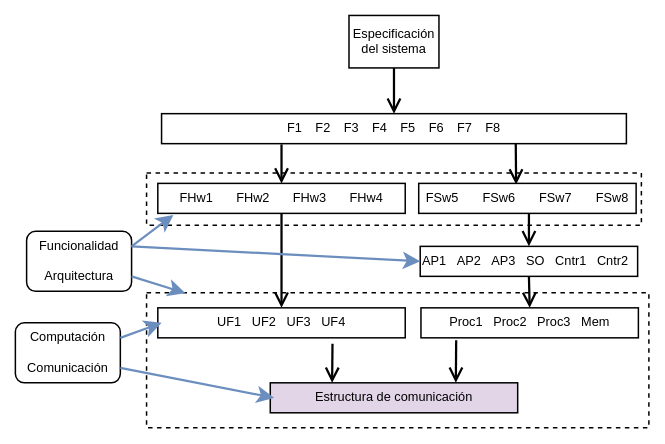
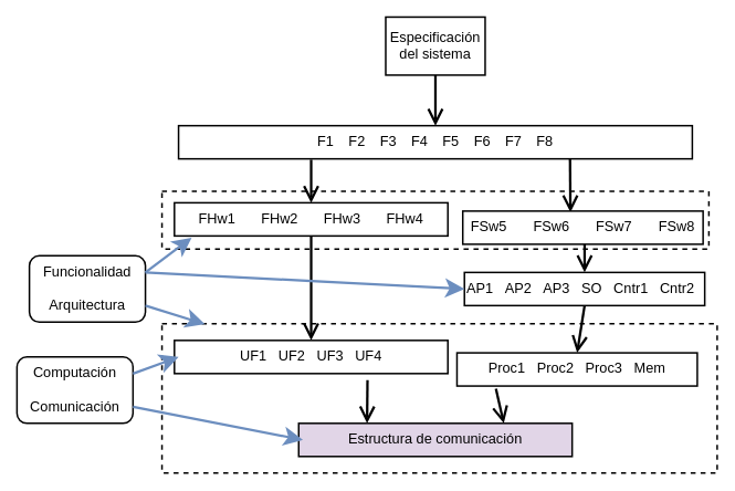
  <mxCell id="0" />
  <mxCell id="1" parent="0" />
  <mxCell id="2" value="" style="rounded=0;whiteSpace=wrap;html=1;dashed=1;labelBackgroundColor=none;hachureGap=4;pointerEvents=0;fontSize=17;fontColor=#000000;strokeWidth=2;align=center;" vertex="1" parent="1"><mxGeometry x="195" y="390" width="670" height="180" as="geometry" /></mxCell>
  <mxCell id="3" value="" style="rounded=0;whiteSpace=wrap;html=1;labelBackgroundColor=none;hachureGap=4;pointerEvents=0;fontSize=17;fontColor=#000000;strokeWidth=2;align=center;dashed=1;" vertex="1" parent="1"><mxGeometry x="195" y="230" width="660" height="70" as="geometry" /></mxCell>
  <mxCell id="4" style="edgeStyle=none;curved=1;rounded=0;orthogonalLoop=1;jettySize=auto;html=1;entryX=0.5;entryY=0;entryDx=0;entryDy=0;fontSize=17;fontColor=#000000;endArrow=open;startSize=14;endSize=14;sourcePerimeterSpacing=8;targetPerimeterSpacing=8;strokeWidth=3;exitX=0.5;exitY=1;exitDx=0;exitDy=0;" edge="1" parent="1" source="5" target="8"><mxGeometry relative="1" as="geometry" /></mxCell>
  <mxCell id="5" value="Especificación del sistema" style="rounded=0;whiteSpace=wrap;html=1;labelBackgroundColor=none;hachureGap=4;pointerEvents=0;fontSize=17;fontColor=#000000;strokeWidth=2;align=center;" vertex="1" parent="1"><mxGeometry x="465" y="20" width="120" height="70" as="geometry" /></mxCell>
  <mxCell id="6" style="edgeStyle=none;curved=1;rounded=0;orthogonalLoop=1;jettySize=auto;html=1;entryX=0.448;entryY=0.039;entryDx=0;entryDy=0;fontSize=17;fontColor=#000000;endArrow=open;startSize=14;endSize=14;sourcePerimeterSpacing=8;targetPerimeterSpacing=8;strokeWidth=3;exitX=0.762;exitY=1;exitDx=0;exitDy=0;exitPerimeter=0;entryPerimeter=0;" edge="1" parent="1" source="8" target="12"><mxGeometry relative="1" as="geometry"><mxPoint x="688" y="208" as="sourcePoint" /></mxGeometry></mxCell>
  <mxCell id="7" style="edgeStyle=none;curved=1;rounded=0;orthogonalLoop=1;jettySize=auto;html=1;entryX=0.5;entryY=0;entryDx=0;entryDy=0;fontSize=17;fontColor=#000000;endArrow=open;startSize=14;endSize=14;sourcePerimeterSpacing=8;targetPerimeterSpacing=8;strokeWidth=3;" edge="1" parent="1" target="10"><mxGeometry relative="1" as="geometry"><mxPoint x="375" y="192" as="sourcePoint" /></mxGeometry></mxCell>
  <mxCell id="8" value="F1&lt;span style=&quot;white-space: pre&quot;&gt;&#09;&lt;/span&gt;F2&lt;span style=&quot;white-space: pre&quot;&gt;&#09;&lt;/span&gt;F3&lt;span style=&quot;white-space: pre&quot;&gt;&#09;&lt;/span&gt;F4&lt;span style=&quot;white-space: pre&quot;&gt;&#09;&lt;/span&gt;F5&lt;span style=&quot;white-space: pre&quot;&gt;&#09;&lt;/span&gt;F6&lt;span style=&quot;white-space: pre&quot;&gt;&#09;&lt;/span&gt;F7&lt;span style=&quot;white-space: pre&quot;&gt;&#09;&lt;/span&gt;F8" style="whiteSpace=wrap;html=1;rounded=0;fontSize=17;strokeWidth=2;hachureGap=4;" vertex="1" parent="1"><mxGeometry x="215" y="151" width="620" height="40" as="geometry" /></mxCell>
  <mxCell id="9" style="edgeStyle=none;curved=1;rounded=0;orthogonalLoop=1;jettySize=auto;html=1;entryX=0.5;entryY=0;entryDx=0;entryDy=0;fontSize=17;fontColor=#000000;endArrow=open;startSize=14;endSize=14;sourcePerimeterSpacing=8;targetPerimeterSpacing=8;strokeWidth=3;exitX=0.5;exitY=1;exitDx=0;exitDy=0;" edge="1" parent="1" source="10" target="18"><mxGeometry relative="1" as="geometry" /></mxCell>
  <mxCell id="10" value="FHw1&lt;span style=&quot;white-space: pre&quot;&gt;&#09;&lt;/span&gt;FHw2&lt;span style=&quot;white-space: pre&quot;&gt;&#09;&lt;/span&gt;FHw3&lt;span style=&quot;white-space: pre&quot;&gt;&#09;&lt;/span&gt;FHw4" style="rounded=0;whiteSpace=wrap;html=1;labelBackgroundColor=none;hachureGap=4;pointerEvents=0;fontSize=17;fontColor=#000000;strokeWidth=2;align=center;" vertex="1" parent="1"><mxGeometry x="210" y="244" width="330" height="40" as="geometry" /></mxCell>
  <mxCell id="11" value="" style="edgeStyle=none;curved=1;rounded=0;orthogonalLoop=1;jettySize=auto;html=1;fontSize=17;fontColor=#000000;endArrow=open;startSize=14;endSize=14;sourcePerimeterSpacing=8;targetPerimeterSpacing=8;strokeWidth=3;exitX=0.507;exitY=1;exitDx=0;exitDy=0;entryX=0.5;entryY=0;entryDx=0;entryDy=0;exitPerimeter=0;" edge="1" parent="1" source="12" target="14"><mxGeometry relative="1" as="geometry"><mxPoint x="770" y="340" as="targetPoint" /></mxGeometry></mxCell>
- <mxCell id="12" value="FSw5&lt;span style=&quot;white-space: pre&quot;&gt;&#09;&lt;/span&gt;FSw6&lt;span style=&quot;white-space: pre&quot;&gt;&#09;&lt;/span&gt;FSw7&lt;span style=&quot;white-space: pre&quot;&gt;&#09;&lt;/span&gt;FSw8" style="rounded=0;whiteSpace=wrap;html=1;labelBackgroundColor=none;hachureGap=4;pointerEvents=0;fontSize=17;fontColor=#000000;strokeWidth=2;align=center;" vertex="1" parent="1"><mxGeometry x="558" y="244" width="290" height="40" as="geometry" /></mxCell>
+ <mxCell id="12" value="FSw5&lt;span style=&quot;white-space: pre&quot;&gt;&#09;&lt;/span&gt;FSw6&lt;span style=&quot;white-space: pre&quot;&gt;&#09;&lt;/span&gt;FSw7&lt;span style=&quot;white-space: pre&quot;&gt;&#09;&lt;/span&gt;FSw8" style="rounded=0;whiteSpace=wrap;html=1;labelBackgroundColor=none;hachureGap=4;pointerEvents=0;fontSize=17;fontColor=#000000;strokeWidth=2;align=center;" vertex="1" parent="1"><mxGeometry x="558" y="254" width="290" height="40" as="geometry" /></mxCell>
  <mxCell id="13" style="edgeStyle=none;curved=1;rounded=0;orthogonalLoop=1;jettySize=auto;html=1;entryX=0.5;entryY=0;entryDx=0;entryDy=0;fontSize=17;fontColor=#000000;endArrow=open;startSize=14;endSize=14;sourcePerimeterSpacing=8;targetPerimeterSpacing=8;strokeWidth=3;exitX=0.5;exitY=1;exitDx=0;exitDy=0;" edge="1" parent="1" source="14" target="16"><mxGeometry relative="1" as="geometry" /></mxCell>
  <mxCell id="14" value="AP1&amp;nbsp; &amp;nbsp;AP2&amp;nbsp; &amp;nbsp;AP3&amp;nbsp; &amp;nbsp;SO&amp;nbsp; &amp;nbsp;Cntr1&amp;nbsp; &amp;nbsp;Cntr2&amp;nbsp;&amp;nbsp;" style="rounded=0;whiteSpace=wrap;html=1;labelBackgroundColor=none;hachureGap=4;pointerEvents=0;fontSize=17;fontColor=#000000;strokeWidth=2;align=center;" vertex="1" parent="1"><mxGeometry x="560" y="328" width="290" height="40" as="geometry" /></mxCell>
  <mxCell id="15" style="edgeStyle=none;curved=1;rounded=0;orthogonalLoop=1;jettySize=auto;html=1;entryX=0.75;entryY=0;entryDx=0;entryDy=0;fontSize=17;fontColor=#000000;endArrow=open;startSize=14;endSize=14;sourcePerimeterSpacing=8;targetPerimeterSpacing=8;strokeWidth=3;exitX=0.162;exitY=1.079;exitDx=0;exitDy=0;exitPerimeter=0;" edge="1" parent="1" source="16" target="19"><mxGeometry relative="1" as="geometry" /></mxCell>
- <mxCell id="16" value="Proc1&amp;nbsp; &amp;nbsp;Proc2&amp;nbsp; &amp;nbsp;Proc3&amp;nbsp; &amp;nbsp;Mem" style="rounded=0;whiteSpace=wrap;html=1;labelBackgroundColor=none;hachureGap=4;pointerEvents=0;fontSize=17;fontColor=#000000;strokeWidth=2;align=center;" vertex="1" parent="1"><mxGeometry x="561" y="410" width="290" height="40" as="geometry" /></mxCell>
+ <mxCell id="16" value="Proc1&amp;nbsp; &amp;nbsp;Proc2&amp;nbsp; &amp;nbsp;Proc3&amp;nbsp; &amp;nbsp;Mem" style="rounded=0;whiteSpace=wrap;html=1;labelBackgroundColor=none;hachureGap=4;pointerEvents=0;fontSize=17;fontColor=#000000;strokeWidth=2;align=center;" vertex="1" parent="1"><mxGeometry x="551" y="425" width="290" height="40" as="geometry" /></mxCell>
  <mxCell id="17" style="edgeStyle=none;curved=1;rounded=0;orthogonalLoop=1;jettySize=auto;html=1;entryX=0.25;entryY=0;entryDx=0;entryDy=0;fontSize=17;fontColor=#000000;endArrow=open;startSize=14;endSize=14;sourcePerimeterSpacing=8;targetPerimeterSpacing=8;strokeWidth=3;" edge="1" parent="1" target="19"><mxGeometry relative="1" as="geometry"><mxPoint x="443" y="458" as="sourcePoint" /></mxGeometry></mxCell>
  <mxCell id="18" value="UF1&amp;nbsp; &amp;nbsp;UF2&amp;nbsp; &amp;nbsp;UF3&amp;nbsp; &amp;nbsp;UF4" style="rounded=0;whiteSpace=wrap;html=1;labelBackgroundColor=none;hachureGap=4;pointerEvents=0;fontSize=17;fontColor=#000000;strokeWidth=2;align=center;" vertex="1" parent="1"><mxGeometry x="210" y="410" width="330" height="40" as="geometry" /></mxCell>
  <mxCell id="19" value="Estructura de comunicación" style="rounded=0;whiteSpace=wrap;html=1;labelBackgroundColor=none;hachureGap=4;pointerEvents=0;fontSize=17;fontColor=#000000;strokeWidth=2;align=center;fillColor=#e1d5e7;" vertex="1" parent="1"><mxGeometry x="360" y="510" width="330" height="40" as="geometry" /></mxCell>
  <mxCell id="20" value="Funcionalidad&lt;br&gt;&lt;br&gt;Arquitectura" style="rounded=1;whiteSpace=wrap;html=1;labelBackgroundColor=none;hachureGap=4;pointerEvents=0;fontSize=17;fontColor=#000000;strokeWidth=2;align=center;" vertex="1" parent="1"><mxGeometry x="35" y="308" width="140" height="80" as="geometry" /></mxCell>
  <mxCell id="21" value="Computación&lt;br&gt;&lt;br&gt;Comunicación" style="rounded=1;whiteSpace=wrap;html=1;labelBackgroundColor=none;hachureGap=4;pointerEvents=0;fontSize=17;fontColor=#000000;strokeWidth=2;align=center;" vertex="1" parent="1"><mxGeometry x="20" y="430" width="140" height="80" as="geometry" /></mxCell>
  <mxCell id="22" value="" style="endArrow=classic;html=1;fontSize=17;fontColor=#000000;startSize=14;endSize=14;sourcePerimeterSpacing=8;targetPerimeterSpacing=8;strokeWidth=3;exitX=1;exitY=0.25;exitDx=0;exitDy=0;entryX=0.063;entryY=1.05;entryDx=0;entryDy=0;entryPerimeter=0;fillColor=#dae8fc;strokeColor=#6c8ebf;" edge="1" parent="1" source="20" target="10"><mxGeometry width="50" height="50" relative="1" as="geometry"><mxPoint x="495" y="370" as="sourcePoint" /><mxPoint x="545" y="320" as="targetPoint" /></mxGeometry></mxCell>
  <mxCell id="23" value="" style="endArrow=classic;html=1;fontSize=17;fontColor=#000000;startSize=14;endSize=14;sourcePerimeterSpacing=8;targetPerimeterSpacing=8;strokeWidth=3;entryX=0;entryY=0.5;entryDx=0;entryDy=0;exitX=1;exitY=0.25;exitDx=0;exitDy=0;fillColor=#dae8fc;strokeColor=#6c8ebf;" edge="1" parent="1" source="20" target="14"><mxGeometry width="50" height="50" relative="1" as="geometry"><mxPoint x="495" y="370" as="sourcePoint" /><mxPoint x="545" y="320" as="targetPoint" /></mxGeometry></mxCell>
  <mxCell id="24" value="" style="endArrow=classic;html=1;fontSize=17;fontColor=#000000;startSize=14;endSize=14;sourcePerimeterSpacing=8;targetPerimeterSpacing=8;strokeWidth=3;exitX=1;exitY=0.75;exitDx=0;exitDy=0;entryX=0.077;entryY=0.002;entryDx=0;entryDy=0;entryPerimeter=0;fillColor=#dae8fc;strokeColor=#6c8ebf;" edge="1" parent="1" source="20" target="2"><mxGeometry width="50" height="50" relative="1" as="geometry"><mxPoint x="495" y="370" as="sourcePoint" /><mxPoint x="545" y="320" as="targetPoint" /></mxGeometry></mxCell>
  <mxCell id="25" value="" style="endArrow=classic;html=1;fontSize=17;fontColor=#000000;startSize=14;endSize=14;sourcePerimeterSpacing=8;targetPerimeterSpacing=8;strokeWidth=3;exitX=1;exitY=0.25;exitDx=0;exitDy=0;fillColor=#dae8fc;strokeColor=#6c8ebf;" edge="1" parent="1" source="21"><mxGeometry width="50" height="50" relative="1" as="geometry"><mxPoint x="495" y="370" as="sourcePoint" /><mxPoint x="215" y="430" as="targetPoint" /></mxGeometry></mxCell>
  <mxCell id="26" value="" style="endArrow=classic;html=1;fontSize=17;fontColor=#000000;startSize=14;endSize=14;sourcePerimeterSpacing=8;targetPerimeterSpacing=8;strokeWidth=3;exitX=1;exitY=0.75;exitDx=0;exitDy=0;fillColor=#dae8fc;strokeColor=#6c8ebf;" edge="1" parent="1" source="21"><mxGeometry width="50" height="50" relative="1" as="geometry"><mxPoint x="185" y="510" as="sourcePoint" /><mxPoint x="365" y="530" as="targetPoint" /></mxGeometry></mxCell>
